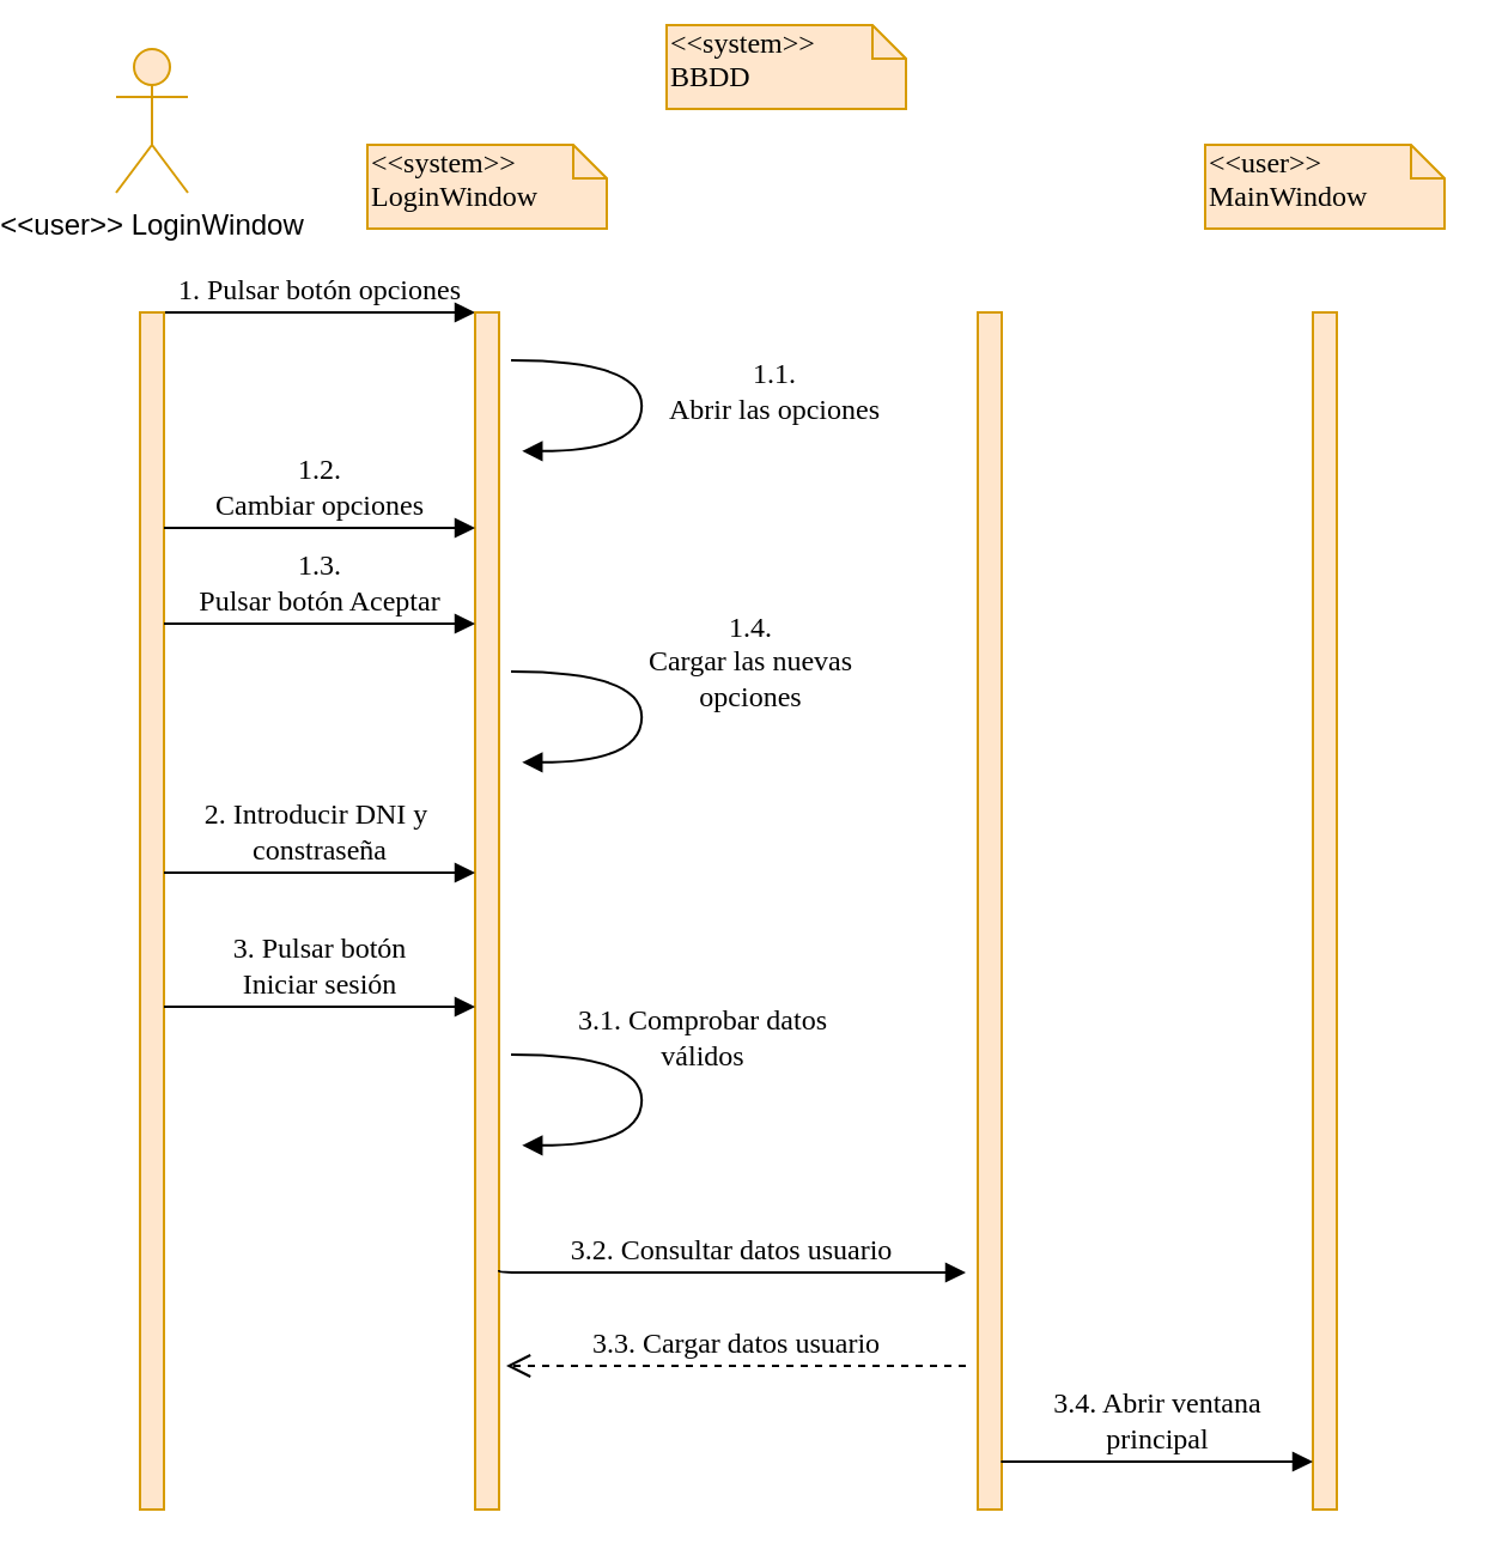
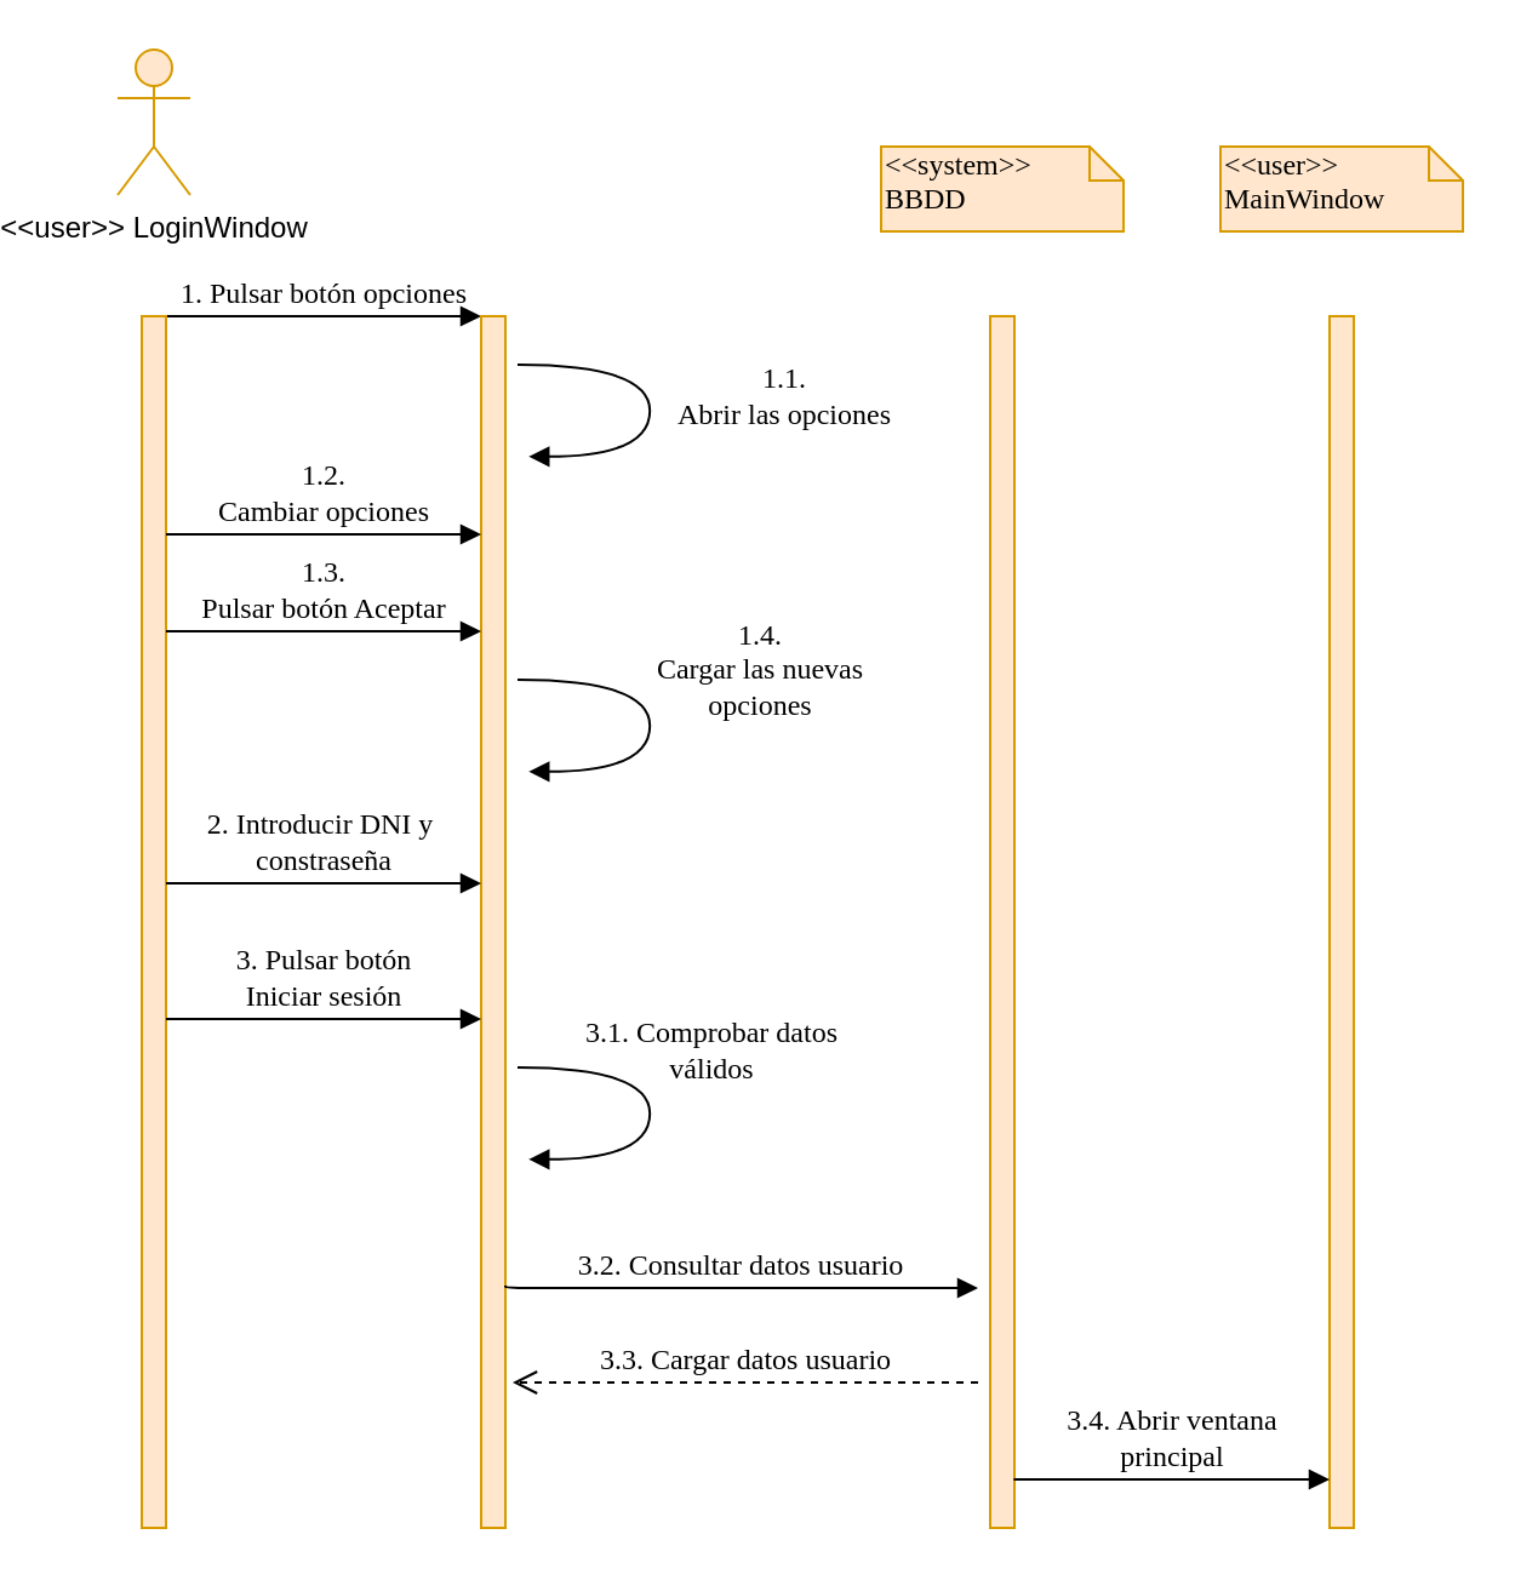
  <mxCell id="0" />
  <mxCell id="1" parent="0" />
  <mxCell id="2" value="3.3. Cargar datos usuario" style="html=1;verticalAlign=bottom;endArrow=open;dashed=1;endSize=8;labelBackgroundColor=none;fontFamily=Verdana;fontSize=12;" parent="1" edge="1"><mxGeometry relative="1" as="geometry"><mxPoint x="183" y="570" as="targetPoint" /><mxPoint x="375" y="570" as="sourcePoint" /></mxGeometry></mxCell>
  <mxCell id="3" value="1. Pulsar botón opciones" style="html=1;verticalAlign=bottom;endArrow=block;entryX=0;entryY=0;labelBackgroundColor=none;fontFamily=Verdana;fontSize=12;edgeStyle=elbowEdgeStyle;elbow=vertical;" parent="1" edge="1"><mxGeometry relative="1" as="geometry"><mxPoint x="40" y="130" as="sourcePoint" /><mxPoint x="170" y="130" as="targetPoint" /></mxGeometry></mxCell>
- <mxCell id="4" value="&amp;lt;&amp;lt;system&amp;gt;&amp;gt;&lt;br&gt;LoginWindow" style="shape=note;whiteSpace=wrap;html=1;size=14;verticalAlign=top;align=left;spacingTop=-6;rounded=0;shadow=0;comic=0;labelBackgroundColor=none;strokeWidth=1;fontFamily=Verdana;fontSize=12;fillColor=#ffe6cc;strokeColor=#d79b00;" parent="1" vertex="1"><mxGeometry x="125" y="60" width="100" height="35" as="geometry" /></mxCell>
  <mxCell id="5" value="&amp;lt;&amp;lt;user&amp;gt;&amp;gt; LoginWindow" style="shape=umlActor;verticalLabelPosition=bottom;verticalAlign=top;html=1;outlineConnect=0;fillColor=#ffe6cc;strokeColor=#d79b00;" vertex="1" parent="1"><mxGeometry x="20" y="20" width="30" height="60" as="geometry" /></mxCell>
  <mxCell id="6" value="" style="html=1;points=[];perimeter=orthogonalPerimeter;rounded=0;shadow=0;comic=0;labelBackgroundColor=none;strokeWidth=1;fontFamily=Verdana;fontSize=12;align=center;fillColor=#ffe6cc;strokeColor=#d79b00;" vertex="1" parent="1"><mxGeometry x="30" y="130" width="10" height="500" as="geometry" /></mxCell>
  <mxCell id="7" value="1.1.&lt;br&gt;Abrir las opciones" style="html=1;verticalAlign=bottom;endArrow=block;labelBackgroundColor=none;fontFamily=Verdana;fontSize=12;elbow=vertical;edgeStyle=orthogonalEdgeStyle;curved=1;entryX=1;entryY=0.286;entryPerimeter=0;exitX=1.038;exitY=0.345;exitPerimeter=0;" edge="1" parent="1"><mxGeometry x="0.188" y="55" relative="1" as="geometry"><mxPoint x="185" y="150" as="sourcePoint" /><mxPoint x="189.62" y="187.92" as="targetPoint" /><Array as="points"><mxPoint x="239.62" y="149.9" /><mxPoint x="239.62" y="187.9" /></Array><mxPoint as="offset" /></mxGeometry></mxCell>
  <mxCell id="8" value="" style="html=1;points=[];perimeter=orthogonalPerimeter;rounded=0;shadow=0;comic=0;labelBackgroundColor=none;strokeWidth=1;fontFamily=Verdana;fontSize=12;align=center;fillColor=#ffe6cc;strokeColor=#d79b00;" vertex="1" parent="1"><mxGeometry x="170" y="130" width="10" height="500" as="geometry" /></mxCell>
  <mxCell id="9" value="1.2. &lt;br&gt;Cambiar opciones" style="html=1;verticalAlign=bottom;endArrow=block;entryX=0;entryY=0;labelBackgroundColor=none;fontFamily=Verdana;fontSize=12;edgeStyle=elbowEdgeStyle;elbow=vertical;" edge="1" parent="1"><mxGeometry relative="1" as="geometry"><mxPoint x="40" y="220" as="sourcePoint" /><mxPoint x="170" y="220" as="targetPoint" /></mxGeometry></mxCell>
  <mxCell id="10" value="1.3. &lt;br&gt;Pulsar botón Aceptar" style="html=1;verticalAlign=bottom;endArrow=block;entryX=0;entryY=0;labelBackgroundColor=none;fontFamily=Verdana;fontSize=12;edgeStyle=elbowEdgeStyle;elbow=vertical;" edge="1" parent="1"><mxGeometry relative="1" as="geometry"><mxPoint x="40" y="260" as="sourcePoint" /><mxPoint x="170" y="260" as="targetPoint" /></mxGeometry></mxCell>
  <mxCell id="11" value="1.4. &lt;br&gt;Cargar las nuevas &lt;br&gt;opciones" style="html=1;verticalAlign=bottom;endArrow=block;labelBackgroundColor=none;fontFamily=Verdana;fontSize=12;elbow=vertical;edgeStyle=orthogonalEdgeStyle;curved=1;entryX=1;entryY=0.286;entryPerimeter=0;exitX=1.038;exitY=0.345;exitPerimeter=0;" edge="1" parent="1"><mxGeometry x="0.047" y="45" relative="1" as="geometry"><mxPoint x="185" y="280" as="sourcePoint" /><mxPoint x="189.62" y="317.92" as="targetPoint" /><Array as="points"><mxPoint x="239.62" y="279.9" /><mxPoint x="239.62" y="317.9" /></Array><mxPoint as="offset" /></mxGeometry></mxCell>
  <mxCell id="12" value="2. Introducir DNI y&amp;nbsp;&lt;br&gt;constraseña" style="html=1;verticalAlign=bottom;endArrow=block;entryX=0;entryY=0;labelBackgroundColor=none;fontFamily=Verdana;fontSize=12;edgeStyle=elbowEdgeStyle;elbow=vertical;" edge="1" parent="1"><mxGeometry relative="1" as="geometry"><mxPoint x="40" y="364" as="sourcePoint" /><mxPoint x="170" y="364" as="targetPoint" /></mxGeometry></mxCell>
  <mxCell id="13" value="3. Pulsar botón&lt;br&gt;Iniciar sesión" style="html=1;verticalAlign=bottom;endArrow=block;entryX=0;entryY=0;labelBackgroundColor=none;fontFamily=Verdana;fontSize=12;edgeStyle=elbowEdgeStyle;elbow=vertical;" edge="1" parent="1"><mxGeometry relative="1" as="geometry"><mxPoint x="40" y="420" as="sourcePoint" /><mxPoint x="170" y="420" as="targetPoint" /></mxGeometry></mxCell>
  <mxCell id="14" value="3.1. Comprobar datos&lt;br&gt;válidos" style="html=1;verticalAlign=bottom;endArrow=block;labelBackgroundColor=none;fontFamily=Verdana;fontSize=12;elbow=vertical;edgeStyle=orthogonalEdgeStyle;curved=1;entryX=1;entryY=0.286;entryPerimeter=0;exitX=1.038;exitY=0.345;exitPerimeter=0;" edge="1" parent="1"><mxGeometry x="-0.093" y="25" relative="1" as="geometry"><mxPoint x="185" y="440" as="sourcePoint" /><mxPoint x="189.62" y="477.92" as="targetPoint" /><Array as="points"><mxPoint x="239.62" y="439.9" /><mxPoint x="239.62" y="477.9" /></Array><mxPoint as="offset" /></mxGeometry></mxCell>
- <mxCell id="15" value="&amp;lt;&amp;lt;system&amp;gt;&amp;gt;&lt;br&gt;BBDD" style="shape=note;whiteSpace=wrap;html=1;size=14;verticalAlign=top;align=left;spacingTop=-6;rounded=0;shadow=0;comic=0;labelBackgroundColor=none;strokeWidth=1;fontFamily=Verdana;fontSize=12;fillColor=#ffe6cc;strokeColor=#d79b00;" vertex="1" parent="1"><mxGeometry x="250" y="10" width="100" height="35" as="geometry" /></mxCell>
+ <mxCell id="15" value="&amp;lt;&amp;lt;system&amp;gt;&amp;gt;&lt;br&gt;BBDD" style="shape=note;whiteSpace=wrap;html=1;size=14;verticalAlign=top;align=left;spacingTop=-6;rounded=0;shadow=0;comic=0;labelBackgroundColor=none;strokeWidth=1;fontFamily=Verdana;fontSize=12;fillColor=#ffe6cc;strokeColor=#d79b00;" vertex="1" parent="1"><mxGeometry x="335" y="60" width="100" height="35" as="geometry" /></mxCell>
  <mxCell id="16" value="" style="html=1;points=[];perimeter=orthogonalPerimeter;rounded=0;shadow=0;comic=0;labelBackgroundColor=none;strokeWidth=1;fontFamily=Verdana;fontSize=12;align=center;fillColor=#ffe6cc;strokeColor=#d79b00;" vertex="1" parent="1"><mxGeometry x="380" y="130" width="10" height="500" as="geometry" /></mxCell>
  <mxCell id="17" value="3.2. Consultar datos usuario" style="html=1;verticalAlign=bottom;endArrow=block;labelBackgroundColor=none;fontFamily=Verdana;fontSize=12;edgeStyle=elbowEdgeStyle;elbow=vertical;" edge="1" parent="1"><mxGeometry relative="1" as="geometry"><mxPoint x="180" y="530" as="sourcePoint" /><mxPoint x="375" y="531" as="targetPoint" /></mxGeometry></mxCell>
  <mxCell id="18" value="&amp;lt;&amp;lt;user&amp;gt;&amp;gt;&lt;br&gt;MainWindow" style="shape=note;whiteSpace=wrap;html=1;size=14;verticalAlign=top;align=left;spacingTop=-6;rounded=0;shadow=0;comic=0;labelBackgroundColor=none;strokeWidth=1;fontFamily=Verdana;fontSize=12;fillColor=#ffe6cc;strokeColor=#d79b00;" vertex="1" parent="1"><mxGeometry x="475" y="60" width="100" height="35" as="geometry" /></mxCell>
  <mxCell id="19" value="" style="html=1;points=[];perimeter=orthogonalPerimeter;rounded=0;shadow=0;comic=0;labelBackgroundColor=none;strokeWidth=1;fontFamily=Verdana;fontSize=12;align=center;fillColor=#ffe6cc;strokeColor=#d79b00;" vertex="1" parent="1"><mxGeometry x="520" y="130" width="10" height="500" as="geometry" /></mxCell>
  <mxCell id="20" value="3.4. Abrir ventana&lt;br&gt;principal" style="html=1;verticalAlign=bottom;endArrow=block;labelBackgroundColor=none;fontFamily=Verdana;fontSize=12;edgeStyle=elbowEdgeStyle;elbow=vertical;entryX=0.2;entryY=0.907;entryDx=0;entryDy=0;entryPerimeter=0;exitX=0.971;exitY=0.96;exitDx=0;exitDy=0;exitPerimeter=0;" edge="1" parent="1" source="16"><mxGeometry relative="1" as="geometry"><mxPoint x="395" y="610" as="sourcePoint" /><mxPoint x="520" y="610" as="targetPoint" /><Array as="points" /></mxGeometry></mxCell>
